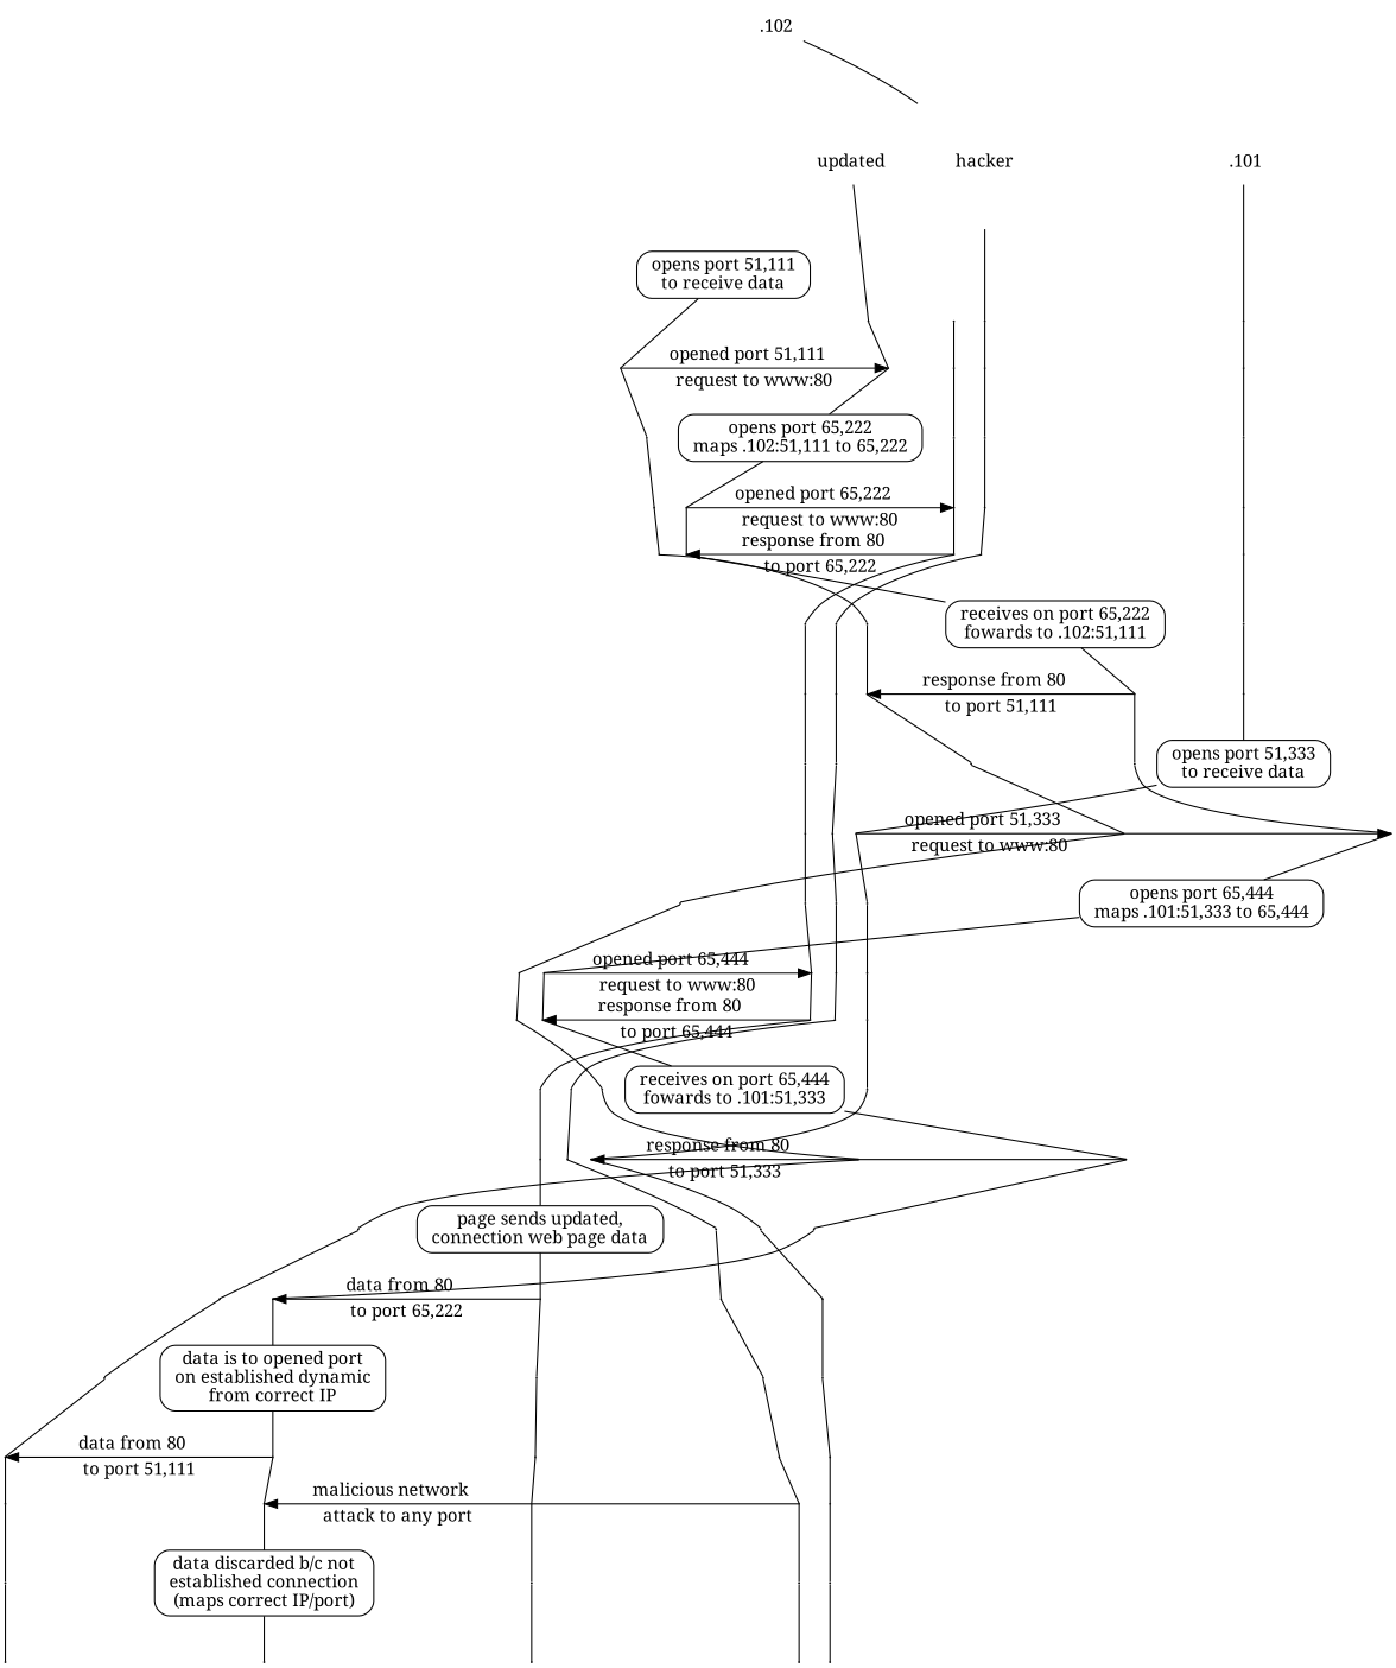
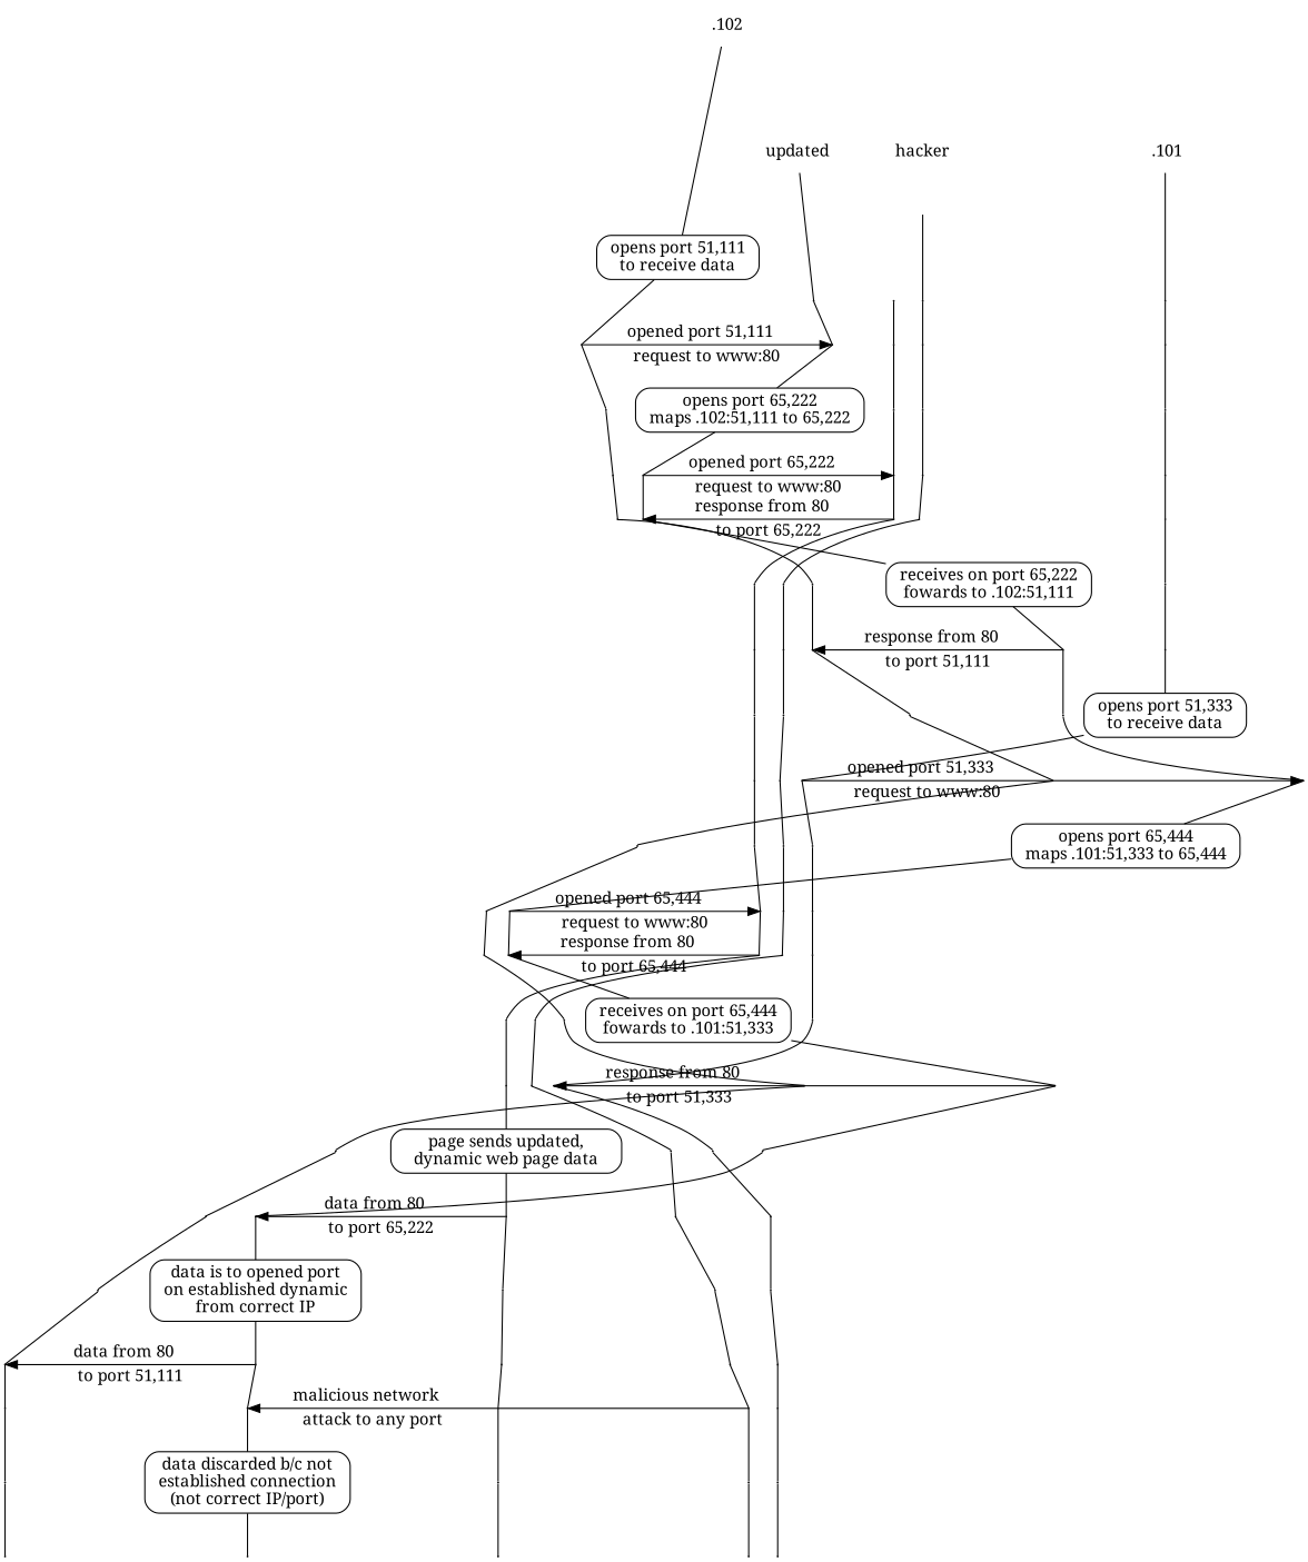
  digraph {
    fontname="Noto Serif"
    node [fontname="Noto Serif" shape=point style=rounded]
    edge [fontname="Noto Serif" arrowhead=none]
    t2 [width=0.01]
    f2 [width=0.01]
    f4 [width=0.01]
    s4 [width=0.01]
    f5 [width=0.01]
    s5 [width=0.01]
    t7 [width=0.01]
    f7 [width=0.01]
    o9 [width=0.01]
    t9 [width=0.01]
    f9 [width=0.01]
    f11 [width=0.01]
    s11 [width=0.01]
    f12 [width=0.01]
    s12 [width=0.01]
    o14 [width=0.01]
    t14 [width=0.01]
    f14 [width=0.01]
    f16 [width=0.01]
    s16 [width=0.01]
    t18 [width=0.01]
    f18 [width=0.01]
    f19 [width=0.01]
    s19 [width=0.01]
    h19 [width=0.01]
    n26 [fill=white label="&nbsp;.101" shape=none width=0.01]
    o1 [width=0.01]
    o2 [width=0.01]
    o3 [width=0.01]
    o4 [width=0.01]
    o5 [width=0.01]
    o6 [width=0.01]
    o7 [width=0.01]
    n34 [label=< opens port 51,333 <br/> to receive data > shape=text width=0.01]
    o10 [width=0.01]
    o11 [width=0.01]
    o12 [width=0.01]
    o13 [width=0.01]
    o15 [width=0.01]
    o16 [width=0.01]
    o17 [width=0.01]
    o18 [width=0.01]
    o19 [width=0.01]
    o20 [width=0.01]
    o21 [width=0.01]
    n46 [fill=white label="&nbsp;.102" shape=none width=0.01]
    n47 [label=< opens port 51,111 <br/> to receive data > shape=text width=0.01]
    t3 [width=0.01]
    t4 [width=0.01]
    t5 [width=0.01]
    t6 [width=0.01]
    t8 [width=0.01]
    t10 [width=0.01]
    t11 [width=0.01]
    t12 [width=0.01]
    t13 [width=0.01]
    t15 [width=0.01]
    t16 [width=0.01]
    t17 [width=0.01]
    t19 [width=0.01]
    t20 [width=0.01]
    t21 [width=0.01]
    n63 [fill=white label=updated shape=none width=0.01]
    f1 [width=0.01]
    n65 [label=< opens port 65,222 <br/> maps .102:51,111 to 65,222 > shape=text width=0.01]
    n66 [label=< receives on port 65,222 <br/> fowards to .102:51,111 > shape=text width=0.01]
    f8 [width=0.01]
    n68 [label=< opens port 65,444 <br/> maps .101:51,333 to 65,444 > shape=text width=0.01]
    n69 [label=< receives on port 65,444 <br/> fowards to .101:51,333 > shape=text width=0.01]
    f15 [width=0.01]
    n71 [label=< data is to opened port <br/> on established dynamic <br/> from correct IP > shape=text width=0.01]
-   n72 [label=< data discarded b/c not <br/> established connection <br/> (maps correct IP/port) > shape=text width=0.01]
+   n72 [label=< data discarded b/c not <br/> established connection <br/> (not correct IP/port) > shape=text width=0.01]
    f21 [width=0.01]
    s1 [width=0.01]
    s2 [width=0.01]
    s3 [width=0.01]
    s6 [width=0.01]
    s7 [width=0.01]
    s8 [width=0.01]
    s9 [width=0.01]
    s10 [width=0.01]
    s13 [width=0.01]
    s14 [width=0.01]
-   n84 [label=< page sends updated, <br/> connection web page data > shape=text width=0.01]
+   n84 [label=< page sends updated, <br/> dynamic web page data > shape=text width=0.01]
    s17 [width=0.01]
    s18 [width=0.01]
    s20 [width=0.01]
    s21 [width=0.01]
    hacker [fill=white fixedsize=true height=1.5 shape=none width=1.5]
    h1 [width=0.01]
    h2 [width=0.01]
    h3 [width=0.01]
    h4 [width=0.01]
    h5 [width=0.01]
    h6 [width=0.01]
    h7 [width=0.01]
    h8 [width=0.01]
    h9 [width=0.01]
    h10 [width=0.01]
    h11 [width=0.01]
    h12 [width=0.01]
    h13 [width=0.01]
    h14 [width=0.01]
    h15 [width=0.01]
    h16 [width=0.01]
    h17 [width=0.01]
    h18 [width=0.01]
    h20 [width=0.01]
    h21 [width=0.01]
    subgraph sub_1 {
      rank=same
      t2
      f2
    }
    subgraph sub_2 {
      rank=same
      f4
      s4
    }
    subgraph sub_3 {
      rank=same
      f5
      s5
    }
    subgraph sub_4 {
      rank=same
      t7
      f7
    }
    subgraph sub_5 {
      rank=same
      o9
      t9
      f9
    }
    subgraph sub_6 {
      rank=same
      f11
      s11
    }
    subgraph sub_7 {
      rank=same
      f12
      s12
    }
    subgraph sub_8 {
      rank=same
      o14
      t14
      f14
    }
    subgraph sub_9 {
      rank=same
      f16
      s16
    }
    subgraph sub_10 {
      rank=same
      t18
      f18
    }
    subgraph sub_11 {
      rank=same
      f19
      s19
      h19
    }
    subgraph sub_12 {
      rank=TB
      o9
      o14
      n26
      o1
      o2
      o3
      o4
      o5
      o6
      o7
      n34
      o10
      o11
      o12
      o13
      o15
      o16
      o17
      o18
      o19
      o20
      o21
    }
    subgraph sub_13 {
      rank=TB
      t2
      t7
      t9
      t14
      t18
      n46
      n47
      t3
      t4
      t5
      t6
      t8
      t10
      t11
      t12
      t13
      t15
      t16
      t17
      t19
      t20
      t21
    }
    subgraph sub_14 {
      rank=TB
      f2
      f4
      f5
      f7
      f9
      f11
      f12
      f14
      f16
      f18
      f19
      n63
      f1
      n65
      n66
      f8
      n68
      n69
      f15
      n71
      n72
      f21
    }
    subgraph sub_15 {
      rank=TB
      s4
      s5
      s11
      s12
      s16
      s19
      s1
      s2
      s3
      s6
      s7
      s8
      s9
      s10
      s13
      s14
      n84
      s17
      s18
      s20
      s21
    }
    subgraph sub_16 {
      rank=TB
      h19
      hacker
      h1
      h2
      h3
      h4
      h5
      h6
      h7
      h8
      h9
      h10
      h11
      h12
      h13
      h14
      h15
      h16
      h17
      h18
      h20
      h21
    }
    t2 -> f2 [label="opened port 51,111&nbsp;&nbsp;&nbsp;" minlen=6 arrowhead=""]
    t2 -> f2 [color=invis label="request to www:80" minlen=6]
    t2 -> t3
    f2 -> n65
    f4 -> s4 [label="opened port 65,222&nbsp;&nbsp;&nbsp;" minlen=6 arrowhead=""]
    f4 -> s4 [color=invis label="request to www:80" minlen=6]
    f4 -> f5
    s4 -> s5
    f5 -> s5 [arrowtail=normal dir=both label="response from 80&nbsp;&nbsp;&nbsp;" minlen=6]
    f5 -> s5 [color=invis label="to port 65,222" minlen=6]
    f5 -> n66
    s5 -> s6
    t7 -> f7 [arrowtail=normal dir=both label="response from 80&nbsp;&nbsp;&nbsp;" minlen=6]
    t7 -> f7 [color=invis label="to port 51,111" minlen=6]
    t7 -> t8
    f7 -> f8
    o9 -> t9 [label="opened port 51,333&nbsp;&nbsp;&nbsp;" minlen=6]
    o9 -> t9 [color=invis label="request to www:80" minlen=6]
    o9 -> o10
    t9 -> f9 [minlen=6 arrowhead=""]
    t9 -> t10
    f9 -> n68
    f11 -> s11 [label="opened port 65,444&nbsp;&nbsp;&nbsp;" minlen=6 arrowhead=""]
    f11 -> s11 [color=invis label="request to www:80" minlen=6]
    f11 -> f12
    s11 -> s12
    f12 -> s12 [arrowtail=normal dir=both label="response from 80&nbsp;&nbsp;&nbsp;" minlen=6]
    f12 -> s12 [color=invis label="to port 65,444" minlen=6]
    f12 -> n69
    s12 -> s13
    o14 -> t14 [arrowtail=normal dir=both label="response from 80&nbsp;&nbsp;&nbsp;" minlen=6]
    o14 -> t14 [color=invis label="to port 51,333" minlen=6]
    o14 -> o15
    t14 -> f14 [minlen=6]
    t14 -> t15
    f14 -> f15
    f16 -> s16 [arrowtail=normal dir=both label="data from 80&nbsp;&nbsp;&nbsp;" minlen=6]
    f16 -> s16 [color=invis label="to port 65,222" minlen=6]
    f16 -> n71
    s16 -> s17
    t18 -> f18 [arrowtail=normal dir=both label="data from 80&nbsp;&nbsp;&nbsp;" minlen=6]
    t18 -> f18 [color=invis label="to port 51,111" minlen=6]
    t18 -> t19
    f18 -> f19
    f19 -> s19 [arrowtail=normal dir=both label="malicious network&nbsp;&nbsp;&nbsp;" minlen=6]
    f19 -> s19 [color=invis label="attack to any port" minlen=6]
    f19 -> n72
    s19 -> h19 [minlen=6]
    s19 -> s20
    h19 -> h20
    n26 -> o1
    o1 -> o2
    o2 -> o3
    o3 -> o4
    o4 -> o5
    o5 -> o6
    o6 -> o7
    o7 -> n34
    n34 -> o9
    o10 -> o11
    o11 -> o12
    o12 -> o13
    o13 -> o14
    o15 -> o16
    o16 -> o17
    o17 -> o18
    o18 -> o19
    o19 -> o20
    o20 -> o21
-   n46 -> hacker
+   n46 -> n47
    n47 -> t2
    t3 -> t4
    t4 -> t5
    t5 -> t6
    t6 -> t7
    t8 -> t9
    t10 -> t11
    t11 -> t12
    t12 -> t13
    t13 -> t14
    t15 -> t16
    t16 -> t17
    t17 -> t18
    t19 -> t20
    t20 -> t21
    n63 -> f1
    f1 -> f2
    n65 -> f4
    n66 -> f7
    f8 -> f9
    n68 -> f11
    n69 -> f14
    f15 -> f16
    n71 -> f18
    n72 -> f21
    s1 -> s2
    s2 -> s3
    s3 -> s4
    s6 -> s7
    s7 -> s8
    s8 -> s9
    s9 -> s10
    s10 -> s11
    s13 -> s14
    s14 -> n84
    n84 -> s16
    s17 -> s18
    s18 -> s19
    s20 -> s21
    hacker -> h1
    h1 -> h2
    h2 -> h3
    h3 -> h4
    h4 -> h5
    h5 -> h6
    h6 -> h7
    h7 -> h8
    h8 -> h9
    h9 -> h10
    h10 -> h11
    h11 -> h12
    h12 -> h13
    h13 -> h14
    h14 -> h15
    h15 -> h16
    h16 -> h17
    h17 -> h18
    h18 -> h19
    h20 -> h21
  }
